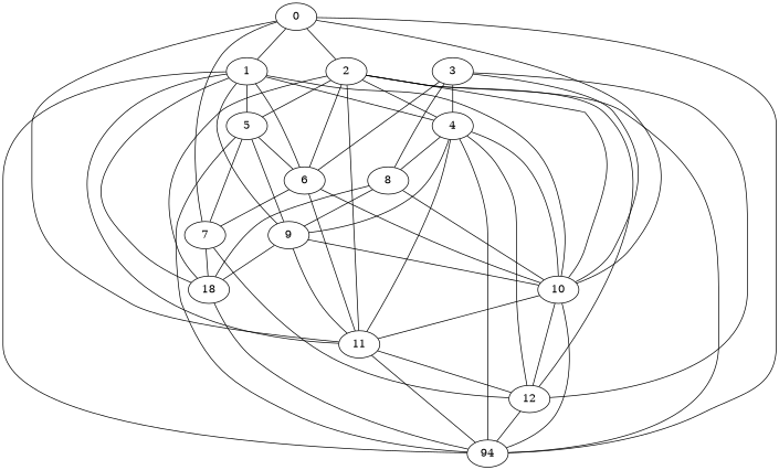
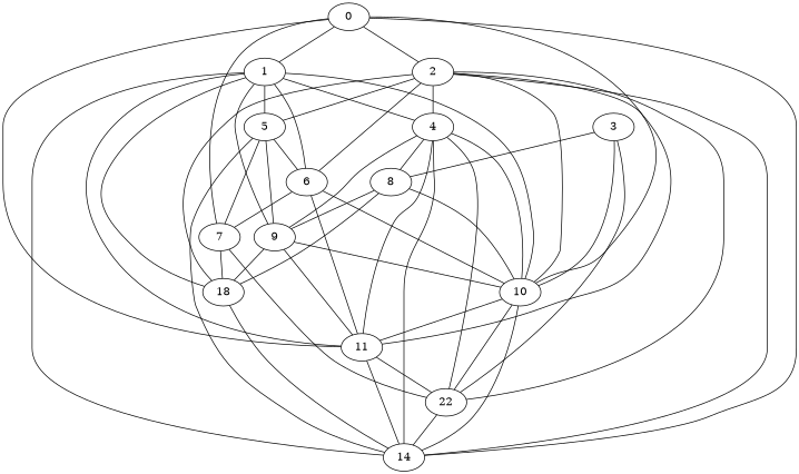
  graph {
    n1 [label=0]
    n2 [label=1]
    n3 [label=2]
    n4 [label=7]
    n5 [label=11]
-   n6 [label=94]
+   n6 [label=14]
    n7 [label=10]
    n8 [label=9]
    n9 [label=4]
    n10 [label=5]
    n11 [label=6]
    n12 [label=18]
-   n13 [label=12]
+   n13 [label=22]
    n14 [label=3]
    n15 [label=8]
    n1 -- n2
    n1 -- n3
    n1 -- n4
    n1 -- n5
    n1 -- n6
    n1 -- n7
    n2 -- n5
    n2 -- n6
    n2 -- n7
    n2 -- n8
    n2 -- n9
    n2 -- n10
    n2 -- n11
    n2 -- n12
    n3 -- n5
    n3 -- n6
    n3 -- n7
    n3 -- n9
    n3 -- n10
    n3 -- n11
    n3 -- n12
    n3 -- n13
    n4 -- n12
    n4 -- n13
    n5 -- n6
    n5 -- n13
    n7 -- n5
    n7 -- n6
    n7 -- n13
    n8 -- n5
    n8 -- n7
    n8 -- n12
    n9 -- n5
    n9 -- n6
    n9 -- n7
    n9 -- n8
    n9 -- n13
    n9 -- n15
    n10 -- n4
    n10 -- n6
    n10 -- n8
    n10 -- n11
    n11 -- n4
    n11 -- n5
    n11 -- n7
    n12 -- n6
    n13 -- n6
    n14 -- n7
-   n14 -- n9
-   n14 -- n11
    n14 -- n13
    n14 -- n15
    n15 -- n7
    n15 -- n8
    n15 -- n12
  }
